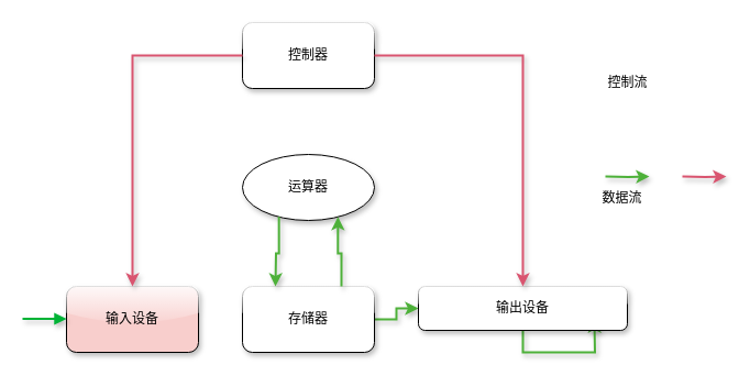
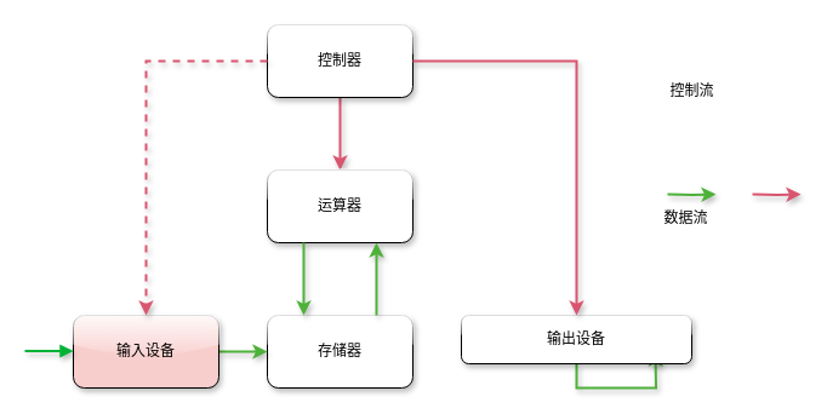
  <mxCell id="0" />
  <mxCell id="1" parent="0" />
+ <mxCell id="2" value="" style="edgeStyle=orthogonalEdgeStyle;rounded=0;orthogonalLoop=1;jettySize=auto;html=1;strokeColor=#D95570;strokeWidth=2;shadow=1;" edge="1" parent="1" source="3" target="4"><mxGeometry relative="1" as="geometry" /></mxCell>
  <mxCell id="3" value="控制器" style="rounded=1;whiteSpace=wrap;html=1;glass=1;shadow=1;" vertex="1" parent="1"><mxGeometry x="220" y="20" width="120" height="60" as="geometry" /></mxCell>
- <mxCell id="4" value="运算器" style="ellipse;whiteSpace=wrap;html=1;glass=1;shadow=1;" vertex="1" parent="1"><mxGeometry x="220" y="140" width="120" height="60" as="geometry" /></mxCell>
- <mxCell id="5" value="" style="edgeStyle=orthogonalEdgeStyle;rounded=0;orthogonalLoop=1;jettySize=auto;html=1;strokeColor=#4EB13A;strokeWidth=2;shadow=1;" edge="1" parent="1" source="6" target="10"><mxGeometry relative="1" as="geometry" /></mxCell>
+ <mxCell id="4" value="运算器" style="rounded=1;whiteSpace=wrap;html=1;glass=1;shadow=1;" vertex="1" parent="1"><mxGeometry x="220" y="140" width="120" height="60" as="geometry" /></mxCell>
  <mxCell id="6" value="存储器" style="rounded=1;whiteSpace=wrap;html=1;glass=1;shadow=1;" vertex="1" parent="1"><mxGeometry x="220" y="260" width="120" height="60" as="geometry" /></mxCell>
+ <mxCell id="7" value="" style="edgeStyle=orthogonalEdgeStyle;rounded=0;orthogonalLoop=1;jettySize=auto;html=1;strokeColor=#4EB13A;strokeWidth=2;shadow=1;" edge="1" parent="1" source="8" target="6"><mxGeometry relative="1" as="geometry" /></mxCell>
  <mxCell id="8" value="输入设备" style="rounded=1;whiteSpace=wrap;html=1;glass=1;shadow=1;fillColor=#f8cecc;" vertex="1" parent="1"><mxGeometry x="60" y="260" width="120" height="60" as="geometry" /></mxCell>
  <mxCell id="9" value="" style="edgeStyle=orthogonalEdgeStyle;rounded=0;orthogonalLoop=1;jettySize=auto;html=1;strokeColor=#4EB13A;strokeWidth=2;shadow=1;" edge="1" parent="1" source="10"><mxGeometry relative="1" as="geometry"><mxPoint x="540" y="290" as="targetPoint" /></mxGeometry></mxCell>
  <mxCell id="10" value="输出设备" style="rounded=1;whiteSpace=wrap;html=1;glass=1;shadow=1;" vertex="1" parent="1"><mxGeometry x="380" y="260" width="190" height="40" as="geometry" /></mxCell>
  <mxCell id="11" value="" style="edgeStyle=none;rounded=0;html=1;entryX=0;entryY=0.5;jettySize=auto;orthogonalLoop=1;strokeColor=#00B336;strokeWidth=2;fontColor=#000000;jumpStyle=none;endArrow=block;endFill=1;startArrow=none;exitX=1;exitY=0.5;exitDx=0;exitDy=0;entryDx=0;entryDy=0;shadow=1;" edge="1" parent="1"><mxGeometry width="100" relative="1" as="geometry"><mxPoint x="20" y="289.5" as="sourcePoint" /><mxPoint x="60" y="289.5" as="targetPoint" /></mxGeometry></mxCell>
  <mxCell id="12" value="" style="edgeStyle=orthogonalEdgeStyle;rounded=0;orthogonalLoop=1;jettySize=auto;html=1;strokeColor=#4EB13A;strokeWidth=2;shadow=1;" edge="1" parent="1"><mxGeometry relative="1" as="geometry"><mxPoint x="550" y="160" as="sourcePoint" /><mxPoint x="590" y="160" as="targetPoint" /></mxGeometry></mxCell>
  <mxCell id="13" value="数据流" style="text;html=1;align=center;verticalAlign=middle;resizable=0;points=[];autosize=1;shadow=1;" vertex="1" parent="1"><mxGeometry x="540" y="170" width="50" height="20" as="geometry" /></mxCell>
  <mxCell id="14" value="" style="edgeStyle=orthogonalEdgeStyle;rounded=0;orthogonalLoop=1;jettySize=auto;html=1;strokeColor=#D95570;strokeWidth=2;shadow=1;" edge="1" parent="1"><mxGeometry relative="1" as="geometry"><mxPoint x="620" y="160" as="sourcePoint" /><mxPoint x="660" y="160" as="targetPoint" /></mxGeometry></mxCell>
  <mxCell id="15" value="控制流" style="text;html=1;align=center;verticalAlign=middle;resizable=0;points=[];autosize=1;shadow=1;" vertex="1" parent="1"><mxGeometry x="545" y="65" width="50" height="20" as="geometry" /></mxCell>
  <mxCell id="16" value="" style="edgeStyle=orthogonalEdgeStyle;rounded=0;orthogonalLoop=1;jettySize=auto;html=1;strokeColor=#D95570;strokeWidth=2;exitX=1;exitY=0.5;exitDx=0;exitDy=0;shadow=1;" edge="1" parent="1" source="3" target="10"><mxGeometry relative="1" as="geometry"><mxPoint x="410" y="179.5" as="sourcePoint" /><mxPoint x="450" y="179.5" as="targetPoint" /></mxGeometry></mxCell>
- <mxCell id="17" value="" style="edgeStyle=orthogonalEdgeStyle;rounded=0;orthogonalLoop=1;jettySize=auto;html=1;strokeColor=#D95570;strokeWidth=2;exitX=0;exitY=0.5;exitDx=0;exitDy=0;shadow=1;" edge="1" parent="1" source="3" target="8"><mxGeometry relative="1" as="geometry"><mxPoint x="80" y="90" as="sourcePoint" /><mxPoint x="120" y="90" as="targetPoint" /></mxGeometry></mxCell>
+ <mxCell id="17" value="" style="edgeStyle=orthogonalEdgeStyle;rounded=0;orthogonalLoop=1;jettySize=auto;html=1;strokeColor=#D95570;strokeWidth=2;exitX=0;exitY=0.5;exitDx=0;exitDy=0;shadow=1;dashed=1;" edge="1" parent="1" source="3" target="8"><mxGeometry relative="1" as="geometry"><mxPoint x="80" y="90" as="sourcePoint" /><mxPoint x="120" y="90" as="targetPoint" /></mxGeometry></mxCell>
  <mxCell id="18" value="" style="edgeStyle=orthogonalEdgeStyle;rounded=0;orthogonalLoop=1;jettySize=auto;html=1;strokeColor=#4EB13A;strokeWidth=2;exitX=0.25;exitY=1;exitDx=0;exitDy=0;shadow=1;" edge="1" parent="1" source="4"><mxGeometry relative="1" as="geometry"><mxPoint x="210" y="420" as="sourcePoint" /><mxPoint x="250" y="260" as="targetPoint" /></mxGeometry></mxCell>
  <mxCell id="19" value="" style="edgeStyle=orthogonalEdgeStyle;rounded=0;orthogonalLoop=1;jettySize=auto;html=1;strokeColor=#4EB13A;strokeWidth=2;entryX=0.75;entryY=1;entryDx=0;entryDy=0;exitX=0.75;exitY=0;exitDx=0;exitDy=0;shadow=1;" edge="1" parent="1" source="6" target="4"><mxGeometry relative="1" as="geometry"><mxPoint x="340" y="400" as="sourcePoint" /><mxPoint x="380" y="400" as="targetPoint" /></mxGeometry></mxCell>
